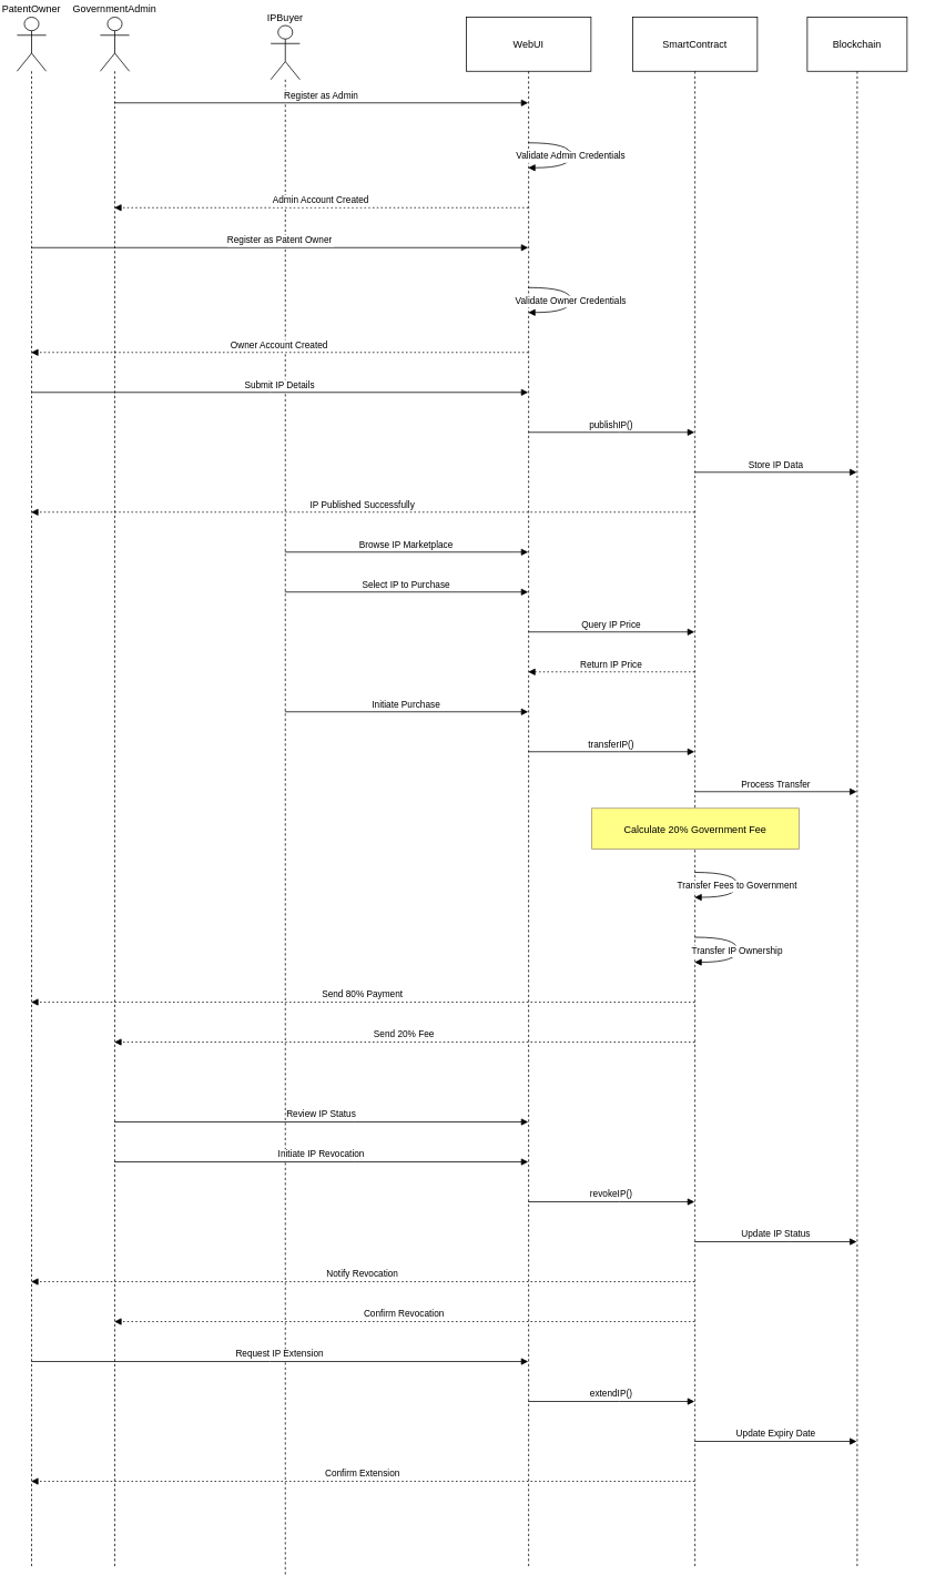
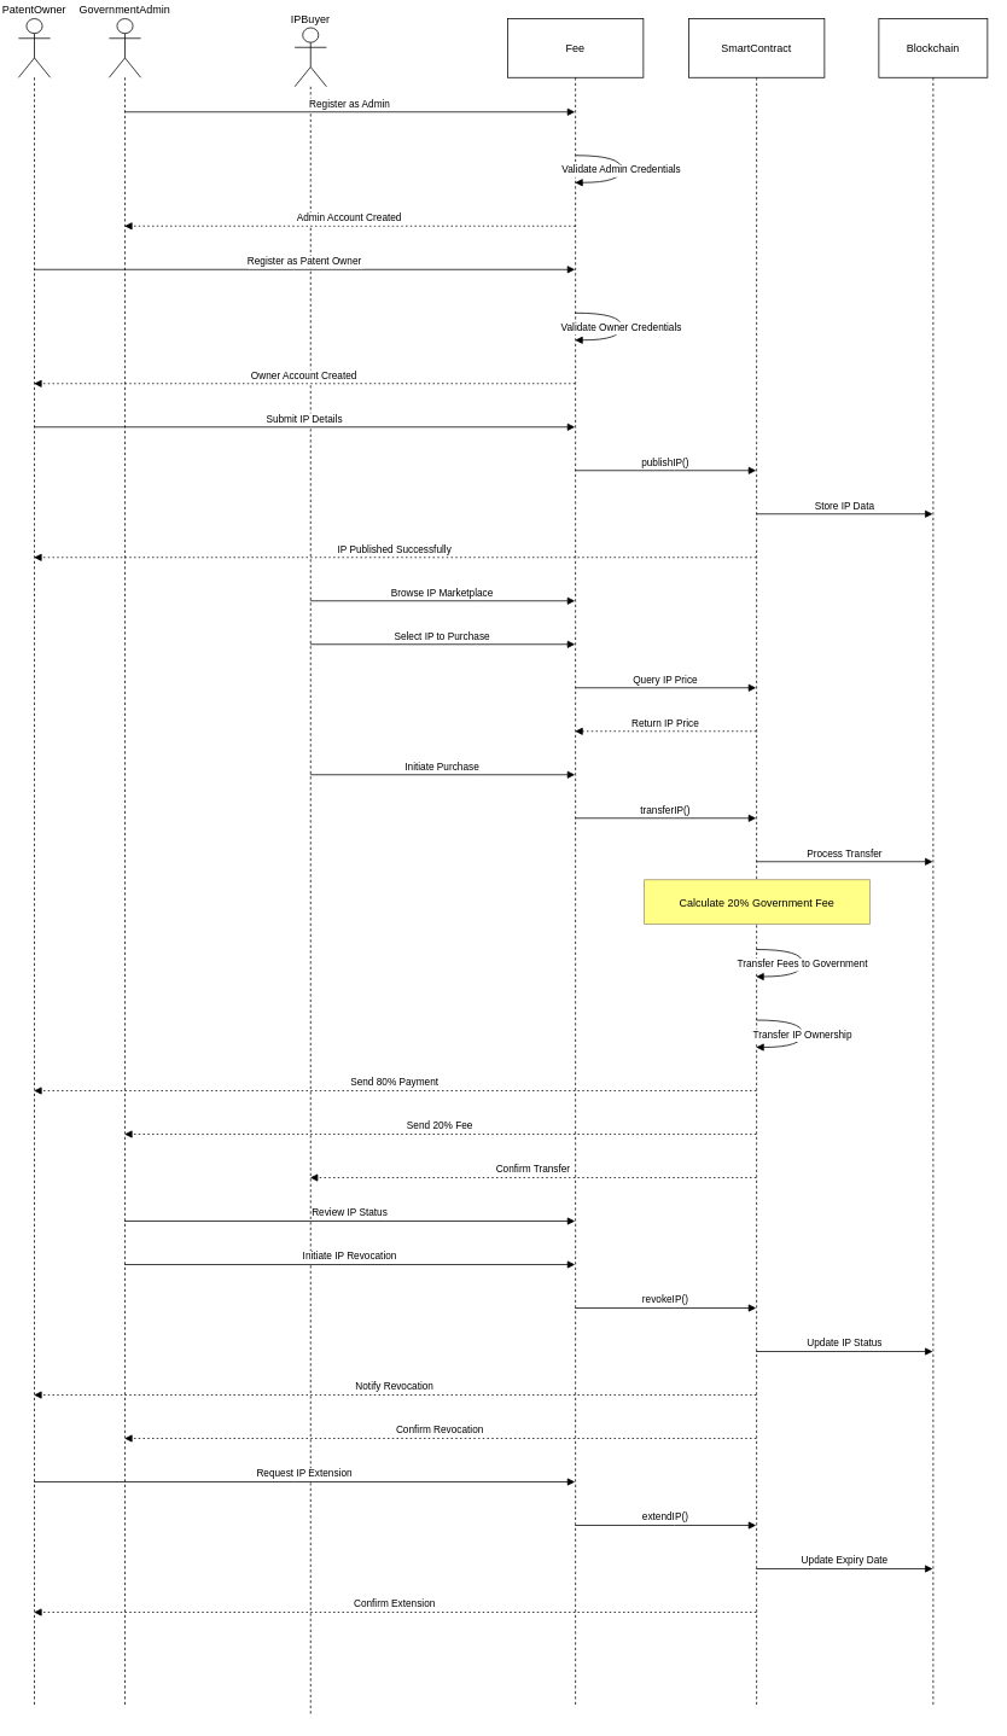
  <mxCell id="0" />
  <mxCell id="1" parent="0" />
  <mxCell id="2" value="PatentOwner" style="shape=umlLifeline;perimeter=lifelinePerimeter;whiteSpace=wrap;container=1;dropTarget=0;collapsible=0;recursiveResize=0;outlineConnect=0;portConstraint=eastwest;newEdgeStyle={&quot;edgeStyle&quot;:&quot;elbowEdgeStyle&quot;,&quot;elbow&quot;:&quot;vertical&quot;,&quot;curved&quot;:0,&quot;rounded&quot;:0};participant=umlActor;verticalAlign=bottom;labelPosition=center;verticalLabelPosition=top;align=center;size=65;" vertex="1" parent="1"><mxGeometry x="20" y="20" width="35" height="1865" as="geometry" /></mxCell>
  <mxCell id="3" value="GovernmentAdmin" style="shape=umlLifeline;perimeter=lifelinePerimeter;whiteSpace=wrap;container=1;dropTarget=0;collapsible=0;recursiveResize=0;outlineConnect=0;portConstraint=eastwest;newEdgeStyle={&quot;edgeStyle&quot;:&quot;elbowEdgeStyle&quot;,&quot;elbow&quot;:&quot;vertical&quot;,&quot;curved&quot;:0,&quot;rounded&quot;:0};participant=umlActor;verticalAlign=bottom;labelPosition=center;verticalLabelPosition=top;align=center;size=65;" vertex="1" parent="1"><mxGeometry x="120" y="20" width="35" height="1865" as="geometry" /></mxCell>
  <mxCell id="4" value="IPBuyer" style="shape=umlLifeline;perimeter=lifelinePerimeter;whiteSpace=wrap;container=1;dropTarget=0;collapsible=0;recursiveResize=0;outlineConnect=0;portConstraint=eastwest;newEdgeStyle={&quot;edgeStyle&quot;:&quot;elbowEdgeStyle&quot;,&quot;elbow&quot;:&quot;vertical&quot;,&quot;curved&quot;:0,&quot;rounded&quot;:0};participant=umlActor;verticalAlign=bottom;labelPosition=center;verticalLabelPosition=top;align=center;size=65;" vertex="1" parent="1"><mxGeometry x="325" y="30" width="35" height="1865" as="geometry" /></mxCell>
- <mxCell id="5" value="WebUI" style="shape=umlLifeline;perimeter=lifelinePerimeter;whiteSpace=wrap;container=1;dropTarget=0;collapsible=0;recursiveResize=0;outlineConnect=0;portConstraint=eastwest;newEdgeStyle={&quot;edgeStyle&quot;:&quot;elbowEdgeStyle&quot;,&quot;elbow&quot;:&quot;vertical&quot;,&quot;curved&quot;:0,&quot;rounded&quot;:0};size=65;" vertex="1" parent="1"><mxGeometry x="560" y="20" width="150" height="1865" as="geometry" /></mxCell>
+ <mxCell id="5" value="Fee" style="shape=umlLifeline;perimeter=lifelinePerimeter;whiteSpace=wrap;container=1;dropTarget=0;collapsible=0;recursiveResize=0;outlineConnect=0;portConstraint=eastwest;newEdgeStyle={&quot;edgeStyle&quot;:&quot;elbowEdgeStyle&quot;,&quot;elbow&quot;:&quot;vertical&quot;,&quot;curved&quot;:0,&quot;rounded&quot;:0};size=65;" vertex="1" parent="1"><mxGeometry x="560" y="20" width="150" height="1865" as="geometry" /></mxCell>
  <mxCell id="6" value="SmartContract" style="shape=umlLifeline;perimeter=lifelinePerimeter;whiteSpace=wrap;container=1;dropTarget=0;collapsible=0;recursiveResize=0;outlineConnect=0;portConstraint=eastwest;newEdgeStyle={&quot;edgeStyle&quot;:&quot;elbowEdgeStyle&quot;,&quot;elbow&quot;:&quot;vertical&quot;,&quot;curved&quot;:0,&quot;rounded&quot;:0};size=65;" vertex="1" parent="1"><mxGeometry x="760" y="20" width="150" height="1865" as="geometry" /></mxCell>
  <mxCell id="7" value="Blockchain" style="shape=umlLifeline;perimeter=lifelinePerimeter;whiteSpace=wrap;container=1;dropTarget=0;collapsible=0;recursiveResize=0;outlineConnect=0;portConstraint=eastwest;newEdgeStyle={&quot;edgeStyle&quot;:&quot;elbowEdgeStyle&quot;,&quot;elbow&quot;:&quot;vertical&quot;,&quot;curved&quot;:0,&quot;rounded&quot;:0};size=65;" vertex="1" parent="1"><mxGeometry x="970" y="20" width="120" height="1865" as="geometry" /></mxCell>
  <mxCell id="8" value="Register as Admin" style="verticalAlign=bottom;edgeStyle=elbowEdgeStyle;elbow=vertical;curved=0;rounded=0;endArrow=block;" edge="1" parent="1" source="3" target="5"><mxGeometry relative="1" as="geometry"><Array as="points"><mxPoint x="425" y="123" /></Array></mxGeometry></mxCell>
  <mxCell id="9" value="Validate Admin Credentials" style="curved=1;endArrow=block;rounded=0;" edge="1" parent="1" source="5" target="5"><mxGeometry relative="1" as="geometry"><Array as="points"><mxPoint x="686" y="171" /><mxPoint x="686" y="201" /></Array></mxGeometry></mxCell>
  <mxCell id="10" value="Admin Account Created" style="verticalAlign=bottom;edgeStyle=elbowEdgeStyle;elbow=vertical;curved=0;rounded=0;dashed=1;dashPattern=2 3;endArrow=block;" edge="1" parent="1" source="5" target="3"><mxGeometry relative="1" as="geometry"><Array as="points"><mxPoint x="428" y="249" /></Array></mxGeometry></mxCell>
  <mxCell id="11" value="Register as Patent Owner" style="verticalAlign=bottom;edgeStyle=elbowEdgeStyle;elbow=vertical;curved=0;rounded=0;endArrow=block;" edge="1" parent="1" source="2" target="5"><mxGeometry relative="1" as="geometry"><Array as="points"><mxPoint x="324" y="297" /></Array></mxGeometry></mxCell>
  <mxCell id="12" value="Validate Owner Credentials" style="curved=1;endArrow=block;rounded=0;" edge="1" parent="1" source="5" target="5"><mxGeometry relative="1" as="geometry"><Array as="points"><mxPoint x="686" y="345" /><mxPoint x="686" y="375" /></Array></mxGeometry></mxCell>
  <mxCell id="13" value="Owner Account Created" style="verticalAlign=bottom;edgeStyle=elbowEdgeStyle;elbow=vertical;curved=0;rounded=0;dashed=1;dashPattern=2 3;endArrow=block;" edge="1" parent="1" source="5" target="2"><mxGeometry relative="1" as="geometry"><Array as="points"><mxPoint x="327" y="423" /></Array></mxGeometry></mxCell>
  <mxCell id="14" value="Submit IP Details" style="verticalAlign=bottom;edgeStyle=elbowEdgeStyle;elbow=vertical;curved=0;rounded=0;endArrow=block;" edge="1" parent="1" source="2" target="5"><mxGeometry relative="1" as="geometry"><Array as="points"><mxPoint x="324" y="471" /></Array></mxGeometry></mxCell>
  <mxCell id="15" value="publishIP()" style="verticalAlign=bottom;edgeStyle=elbowEdgeStyle;elbow=vertical;curved=0;rounded=0;endArrow=block;" edge="1" parent="1" source="5" target="6"><mxGeometry relative="1" as="geometry"><Array as="points"><mxPoint x="744" y="519" /></Array></mxGeometry></mxCell>
  <mxCell id="16" value="Store IP Data" style="verticalAlign=bottom;edgeStyle=elbowEdgeStyle;elbow=vertical;curved=0;rounded=0;endArrow=block;" edge="1" parent="1" source="6" target="7"><mxGeometry relative="1" as="geometry"><Array as="points"><mxPoint x="949" y="567" /></Array></mxGeometry></mxCell>
  <mxCell id="17" value="IP Published Successfully" style="verticalAlign=bottom;edgeStyle=elbowEdgeStyle;elbow=vertical;curved=0;rounded=0;dashed=1;dashPattern=2 3;endArrow=block;" edge="1" parent="1" source="6" target="2"><mxGeometry relative="1" as="geometry"><Array as="points"><mxPoint x="427" y="615" /></Array></mxGeometry></mxCell>
  <mxCell id="18" value="Browse IP Marketplace" style="verticalAlign=bottom;edgeStyle=elbowEdgeStyle;elbow=vertical;curved=0;rounded=0;endArrow=block;" edge="1" parent="1" source="4" target="5"><mxGeometry relative="1" as="geometry"><Array as="points"><mxPoint x="526" y="663" /></Array></mxGeometry></mxCell>
  <mxCell id="19" value="Select IP to Purchase" style="verticalAlign=bottom;edgeStyle=elbowEdgeStyle;elbow=vertical;curved=0;rounded=0;endArrow=block;" edge="1" parent="1" source="4" target="5"><mxGeometry relative="1" as="geometry"><Array as="points"><mxPoint x="526" y="711" /></Array></mxGeometry></mxCell>
  <mxCell id="20" value="Query IP Price" style="verticalAlign=bottom;edgeStyle=elbowEdgeStyle;elbow=vertical;curved=0;rounded=0;endArrow=block;" edge="1" parent="1" source="5" target="6"><mxGeometry relative="1" as="geometry"><Array as="points"><mxPoint x="744" y="759" /></Array></mxGeometry></mxCell>
  <mxCell id="21" value="Return IP Price" style="verticalAlign=bottom;edgeStyle=elbowEdgeStyle;elbow=vertical;curved=0;rounded=0;dashed=1;dashPattern=2 3;endArrow=block;" edge="1" parent="1" source="6" target="5"><mxGeometry relative="1" as="geometry"><Array as="points"><mxPoint x="747" y="807" /></Array></mxGeometry></mxCell>
  <mxCell id="22" value="Initiate Purchase" style="verticalAlign=bottom;edgeStyle=elbowEdgeStyle;elbow=vertical;curved=0;rounded=0;endArrow=block;" edge="1" parent="1" source="4" target="5"><mxGeometry relative="1" as="geometry"><Array as="points"><mxPoint x="526" y="855" /></Array></mxGeometry></mxCell>
  <mxCell id="23" value="transferIP()" style="verticalAlign=bottom;edgeStyle=elbowEdgeStyle;elbow=vertical;curved=0;rounded=0;endArrow=block;" edge="1" parent="1" source="5" target="6"><mxGeometry relative="1" as="geometry"><Array as="points"><mxPoint x="744" y="903" /></Array></mxGeometry></mxCell>
  <mxCell id="24" value="Process Transfer" style="verticalAlign=bottom;edgeStyle=elbowEdgeStyle;elbow=vertical;curved=0;rounded=0;endArrow=block;" edge="1" parent="1" source="6" target="7"><mxGeometry relative="1" as="geometry"><Array as="points"><mxPoint x="949" y="951" /></Array></mxGeometry></mxCell>
  <mxCell id="25" value="Transfer Fees to Government" style="curved=1;endArrow=block;rounded=0;" edge="1" parent="1" source="6" target="6"><mxGeometry relative="1" as="geometry"><Array as="points"><mxPoint x="886" y="1048" /><mxPoint x="886" y="1078" /></Array></mxGeometry></mxCell>
  <mxCell id="26" value="Transfer IP Ownership" style="curved=1;endArrow=block;rounded=0;" edge="1" parent="1" source="6" target="6"><mxGeometry relative="1" as="geometry"><Array as="points"><mxPoint x="886" y="1126" /><mxPoint x="886" y="1156" /></Array></mxGeometry></mxCell>
  <mxCell id="27" value="Send 80% Payment" style="verticalAlign=bottom;edgeStyle=elbowEdgeStyle;elbow=vertical;curved=0;rounded=0;dashed=1;dashPattern=2 3;endArrow=block;" edge="1" parent="1" source="6" target="2"><mxGeometry relative="1" as="geometry"><Array as="points"><mxPoint x="427" y="1204" /></Array></mxGeometry></mxCell>
  <mxCell id="28" value="Send 20% Fee" style="verticalAlign=bottom;edgeStyle=elbowEdgeStyle;elbow=vertical;curved=0;rounded=0;dashed=1;dashPattern=2 3;endArrow=block;" edge="1" parent="1" source="6" target="3"><mxGeometry relative="1" as="geometry"><Array as="points"><mxPoint x="528" y="1252" /></Array></mxGeometry></mxCell>
+ <mxCell id="29" value="Confirm Transfer" style="verticalAlign=bottom;edgeStyle=elbowEdgeStyle;elbow=vertical;curved=0;rounded=0;dashed=1;dashPattern=2 3;endArrow=block;" edge="1" parent="1" source="6" target="4"><mxGeometry relative="1" as="geometry"><Array as="points"><mxPoint x="629" y="1300" /></Array></mxGeometry></mxCell>
  <mxCell id="30" value="Review IP Status" style="verticalAlign=bottom;edgeStyle=elbowEdgeStyle;elbow=vertical;curved=0;rounded=0;endArrow=block;" edge="1" parent="1" source="3" target="5"><mxGeometry relative="1" as="geometry"><Array as="points"><mxPoint x="425" y="1348" /></Array></mxGeometry></mxCell>
  <mxCell id="31" value="Initiate IP Revocation" style="verticalAlign=bottom;edgeStyle=elbowEdgeStyle;elbow=vertical;curved=0;rounded=0;endArrow=block;" edge="1" parent="1" source="3" target="5"><mxGeometry relative="1" as="geometry"><Array as="points"><mxPoint x="425" y="1396" /></Array></mxGeometry></mxCell>
  <mxCell id="32" value="revokeIP()" style="verticalAlign=bottom;edgeStyle=elbowEdgeStyle;elbow=vertical;curved=0;rounded=0;endArrow=block;" edge="1" parent="1" source="5" target="6"><mxGeometry relative="1" as="geometry"><Array as="points"><mxPoint x="744" y="1444" /></Array></mxGeometry></mxCell>
  <mxCell id="33" value="Update IP Status" style="verticalAlign=bottom;edgeStyle=elbowEdgeStyle;elbow=vertical;curved=0;rounded=0;endArrow=block;" edge="1" parent="1" source="6" target="7"><mxGeometry relative="1" as="geometry"><Array as="points"><mxPoint x="949" y="1492" /></Array></mxGeometry></mxCell>
  <mxCell id="34" value="Notify Revocation" style="verticalAlign=bottom;edgeStyle=elbowEdgeStyle;elbow=vertical;curved=0;rounded=0;dashed=1;dashPattern=2 3;endArrow=block;" edge="1" parent="1" source="6" target="2"><mxGeometry relative="1" as="geometry"><Array as="points"><mxPoint x="427" y="1540" /></Array></mxGeometry></mxCell>
  <mxCell id="35" value="Confirm Revocation" style="verticalAlign=bottom;edgeStyle=elbowEdgeStyle;elbow=vertical;curved=0;rounded=0;dashed=1;dashPattern=2 3;endArrow=block;" edge="1" parent="1" source="6" target="3"><mxGeometry relative="1" as="geometry"><Array as="points"><mxPoint x="528" y="1588" /></Array></mxGeometry></mxCell>
  <mxCell id="36" value="Request IP Extension" style="verticalAlign=bottom;edgeStyle=elbowEdgeStyle;elbow=vertical;curved=0;rounded=0;endArrow=block;" edge="1" parent="1" source="2" target="5"><mxGeometry relative="1" as="geometry"><Array as="points"><mxPoint x="324" y="1636" /></Array></mxGeometry></mxCell>
  <mxCell id="37" value="extendIP()" style="verticalAlign=bottom;edgeStyle=elbowEdgeStyle;elbow=vertical;curved=0;rounded=0;endArrow=block;" edge="1" parent="1" source="5" target="6"><mxGeometry relative="1" as="geometry"><Array as="points"><mxPoint x="744" y="1684" /></Array></mxGeometry></mxCell>
  <mxCell id="38" value="Update Expiry Date" style="verticalAlign=bottom;edgeStyle=elbowEdgeStyle;elbow=vertical;curved=0;rounded=0;endArrow=block;" edge="1" parent="1" source="6" target="7"><mxGeometry relative="1" as="geometry"><Array as="points"><mxPoint x="949" y="1732" /></Array></mxGeometry></mxCell>
  <mxCell id="39" value="Confirm Extension" style="verticalAlign=bottom;edgeStyle=elbowEdgeStyle;elbow=vertical;curved=0;rounded=0;dashed=1;dashPattern=2 3;endArrow=block;" edge="1" parent="1" source="6" target="2"><mxGeometry relative="1" as="geometry"><Array as="points"><mxPoint x="427" y="1780" /></Array></mxGeometry></mxCell>
  <mxCell id="40" value="Calculate 20% Government Fee" style="fillColor=#ffff88;strokeColor=#9E916F;" vertex="1" parent="1"><mxGeometry x="711" y="971" width="249" height="49" as="geometry" /></mxCell>
